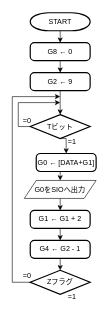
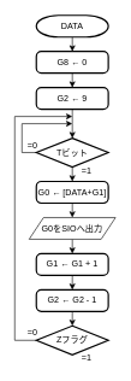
  <mxCell id="0" />
  <mxCell id="1" parent="0" />
  <mxCell id="2" style="edgeStyle=orthogonalEdgeStyle;rounded=0;orthogonalLoop=1;jettySize=auto;html=1;exitX=0.5;exitY=1;exitDx=0;exitDy=0;exitPerimeter=0;entryX=0.5;entryY=0;entryDx=0;entryDy=0;" edge="1" parent="1" source="3" target="20"><mxGeometry relative="1" as="geometry" /></mxCell>
- <mxCell id="3" value="START" style="strokeWidth=2;html=1;shape=mxgraph.flowchart.terminator;whiteSpace=wrap;" parent="1" vertex="1"><mxGeometry x="50" y="20" width="100" height="30" as="geometry" /></mxCell>
+ <mxCell id="3" value="DATA" style="strokeWidth=2;html=1;shape=mxgraph.flowchart.terminator;whiteSpace=wrap;" parent="1" vertex="1"><mxGeometry x="50" y="20" width="100" height="30" as="geometry" /></mxCell>
  <mxCell id="4" style="edgeStyle=orthogonalEdgeStyle;rounded=0;orthogonalLoop=1;jettySize=auto;html=1;exitX=0.5;exitY=1;exitDx=0;exitDy=0;" parent="1" source="5" edge="1"><mxGeometry relative="1" as="geometry"><mxPoint x="100" y="190" as="targetPoint" /></mxGeometry></mxCell>
  <mxCell id="5" value="G2 ← 9" style="rounded=1;whiteSpace=wrap;html=1;absoluteArcSize=1;arcSize=14;strokeWidth=2;" parent="1" vertex="1"><mxGeometry x="50" y="120" width="100" height="30" as="geometry" /></mxCell>
  <mxCell id="6" style="edgeStyle=orthogonalEdgeStyle;rounded=0;orthogonalLoop=1;jettySize=auto;html=1;exitX=0.5;exitY=1;exitDx=0;exitDy=0;entryX=0.5;entryY=0;entryDx=0;entryDy=0;" edge="1" parent="1" source="7" target="18"><mxGeometry relative="1" as="geometry" /></mxCell>
- <mxCell id="7" value="G1 ← G1 + 2" style="rounded=1;whiteSpace=wrap;html=1;absoluteArcSize=1;arcSize=14;strokeWidth=2;" parent="1" vertex="1"><mxGeometry x="50" y="350" width="100" height="30" as="geometry" /></mxCell>
+ <mxCell id="7" value="G1 ← G1 + 1" style="rounded=1;whiteSpace=wrap;html=1;absoluteArcSize=1;arcSize=14;strokeWidth=2;" parent="1" vertex="1"><mxGeometry x="50" y="350" width="100" height="30" as="geometry" /></mxCell>
  <mxCell id="8" style="edgeStyle=orthogonalEdgeStyle;rounded=0;orthogonalLoop=1;jettySize=auto;html=1;exitX=0.5;exitY=1;exitDx=0;exitDy=0;" parent="1" edge="1"><mxGeometry relative="1" as="geometry"><mxPoint x="100" y="330" as="sourcePoint" /><mxPoint x="100" y="350" as="targetPoint" /></mxGeometry></mxCell>
  <mxCell id="9" value="Zフラグ" style="strokeWidth=2;html=1;shape=mxgraph.flowchart.decision;whiteSpace=wrap;" parent="1" vertex="1"><mxGeometry x="50" y="450" width="100" height="40" as="geometry" /></mxCell>
  <mxCell id="10" style="edgeStyle=orthogonalEdgeStyle;rounded=0;orthogonalLoop=1;jettySize=auto;html=1;exitX=0;exitY=0.5;exitDx=0;exitDy=0;exitPerimeter=0;" parent="1" source="9" edge="1"><mxGeometry relative="1" as="geometry"><mxPoint x="100" y="160" as="targetPoint" /><Array as="points"><mxPoint x="20" y="470" /><mxPoint x="20" y="160" /></Array><mxPoint x="100" y="470" as="sourcePoint" /></mxGeometry></mxCell>
  <mxCell id="11" value="=1" style="text;html=1;strokeColor=none;fillColor=none;align=center;verticalAlign=middle;whiteSpace=wrap;rounded=0;" parent="1" vertex="1"><mxGeometry x="100" y="484" width="40" height="20" as="geometry" /></mxCell>
  <mxCell id="12" style="edgeStyle=orthogonalEdgeStyle;rounded=0;orthogonalLoop=1;jettySize=auto;html=1;exitX=0;exitY=0.5;exitDx=0;exitDy=0;exitPerimeter=0;" parent="1" source="14" edge="1"><mxGeometry relative="1" as="geometry"><mxPoint x="100" y="170" as="targetPoint" /><Array as="points"><mxPoint x="30" y="210" /><mxPoint x="30" y="170" /></Array></mxGeometry></mxCell>
  <mxCell id="13" style="edgeStyle=orthogonalEdgeStyle;rounded=0;orthogonalLoop=1;jettySize=auto;html=1;exitX=0.5;exitY=1;exitDx=0;exitDy=0;exitPerimeter=0;entryX=0.5;entryY=0;entryDx=0;entryDy=0;" edge="1" parent="1" source="14" target="22"><mxGeometry relative="1" as="geometry" /></mxCell>
  <mxCell id="14" value="Tビット" style="strokeWidth=2;html=1;shape=mxgraph.flowchart.decision;whiteSpace=wrap;" parent="1" vertex="1"><mxGeometry x="50" y="190" width="100" height="40" as="geometry" /></mxCell>
  <mxCell id="15" value="=0" style="text;html=1;strokeColor=none;fillColor=none;align=center;verticalAlign=middle;whiteSpace=wrap;rounded=0;" parent="1" vertex="1"><mxGeometry x="25" y="190" width="40" height="20" as="geometry" /></mxCell>
  <mxCell id="16" value="=1" style="text;html=1;strokeColor=none;fillColor=none;align=center;verticalAlign=middle;whiteSpace=wrap;rounded=0;" parent="1" vertex="1"><mxGeometry x="100" y="226" width="40" height="20" as="geometry" /></mxCell>
  <mxCell id="17" value="G0をSIOへ出力" style="shape=parallelogram;perimeter=parallelogramPerimeter;whiteSpace=wrap;html=1;fixedSize=1;" parent="1" vertex="1"><mxGeometry x="40" y="300" width="120" height="30" as="geometry" /></mxCell>
- <mxCell id="18" value="G4 ← G2 - 1" style="rounded=1;whiteSpace=wrap;html=1;absoluteArcSize=1;arcSize=14;strokeWidth=2;" parent="1" vertex="1"><mxGeometry x="50" y="400" width="100" height="30" as="geometry" /></mxCell>
+ <mxCell id="18" value="G2 ← G2 - 1" style="rounded=1;whiteSpace=wrap;html=1;absoluteArcSize=1;arcSize=14;strokeWidth=2;" parent="1" vertex="1"><mxGeometry x="50" y="400" width="100" height="30" as="geometry" /></mxCell>
  <mxCell id="19" style="edgeStyle=orthogonalEdgeStyle;rounded=0;orthogonalLoop=1;jettySize=auto;html=1;exitX=0.5;exitY=1;exitDx=0;exitDy=0;entryX=0.5;entryY=0;entryDx=0;entryDy=0;" edge="1" parent="1" source="20" target="5"><mxGeometry relative="1" as="geometry" /></mxCell>
  <mxCell id="20" value="G8 ← 0" style="rounded=1;whiteSpace=wrap;html=1;absoluteArcSize=1;arcSize=14;strokeWidth=2;" vertex="1" parent="1"><mxGeometry x="50" y="70" width="100" height="30" as="geometry" /></mxCell>
  <mxCell id="21" style="edgeStyle=orthogonalEdgeStyle;rounded=0;orthogonalLoop=1;jettySize=auto;html=1;exitX=0.5;exitY=1;exitDx=0;exitDy=0;entryX=0.5;entryY=0;entryDx=0;entryDy=0;" edge="1" parent="1" source="22" target="17"><mxGeometry relative="1" as="geometry" /></mxCell>
- <mxCell id="22" value="G0 ← [DATA+G1]" style="rounded=1;whiteSpace=wrap;html=1;absoluteArcSize=1;arcSize=14;strokeWidth=2;" vertex="1" parent="1"><mxGeometry x="60" y="255" width="100" height="30" as="geometry" /></mxCell>
+ <mxCell id="22" value="G0 ← [DATA+G1]" style="rounded=1;whiteSpace=wrap;html=1;absoluteArcSize=1;arcSize=14;strokeWidth=2;" vertex="1" parent="1"><mxGeometry x="50" y="250" width="100" height="30" as="geometry" /></mxCell>
  <mxCell id="23" style="edgeStyle=orthogonalEdgeStyle;rounded=0;orthogonalLoop=1;jettySize=auto;html=1;exitX=0.5;exitY=1;exitDx=0;exitDy=0;entryX=0.5;entryY=0;entryDx=0;entryDy=0;entryPerimeter=0;" edge="1" parent="1" source="18" target="9"><mxGeometry relative="1" as="geometry" /></mxCell>
  <mxCell id="24" value="=0" style="text;html=1;strokeColor=none;fillColor=none;align=center;verticalAlign=middle;whiteSpace=wrap;rounded=0;" vertex="1" parent="1"><mxGeometry x="25" y="450" width="40" height="20" as="geometry" /></mxCell>
